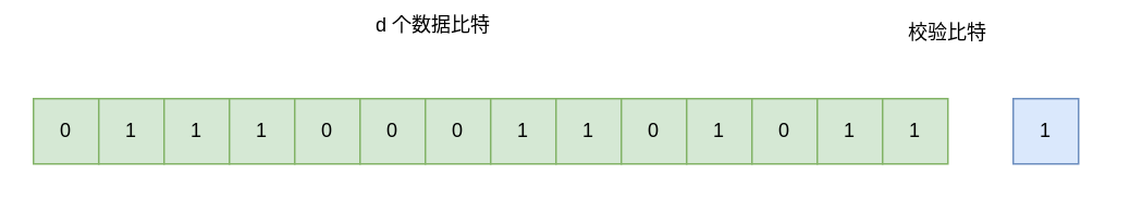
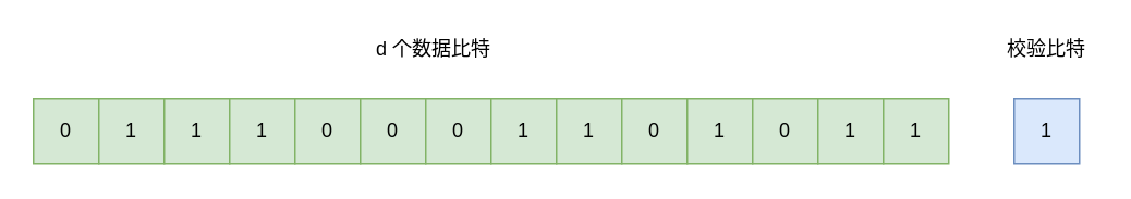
  <mxCell id="0" />
  <mxCell id="1" parent="0" />
  <mxCell id="2" value="0" style="rounded=0;whiteSpace=wrap;html=1;fillColor=#d5e8d4;strokeColor=#82b366;" vertex="1" parent="1"><mxGeometry x="20" y="60" width="40" height="40" as="geometry" /></mxCell>
  <mxCell id="3" value="1" style="rounded=0;whiteSpace=wrap;html=1;fillColor=#d5e8d4;strokeColor=#82b366;" vertex="1" parent="1"><mxGeometry x="60" y="60" width="40" height="40" as="geometry" /></mxCell>
  <mxCell id="4" value="1" style="rounded=0;whiteSpace=wrap;html=1;fillColor=#d5e8d4;strokeColor=#82b366;" vertex="1" parent="1"><mxGeometry x="100" y="60" width="40" height="40" as="geometry" /></mxCell>
  <mxCell id="5" value="1" style="rounded=0;whiteSpace=wrap;html=1;fillColor=#d5e8d4;strokeColor=#82b366;" vertex="1" parent="1"><mxGeometry x="140" y="60" width="40" height="40" as="geometry" /></mxCell>
  <mxCell id="6" value="0" style="rounded=0;whiteSpace=wrap;html=1;fillColor=#d5e8d4;strokeColor=#82b366;" vertex="1" parent="1"><mxGeometry x="180" y="60" width="40" height="40" as="geometry" /></mxCell>
  <mxCell id="7" value="0" style="rounded=0;whiteSpace=wrap;html=1;fillColor=#d5e8d4;strokeColor=#82b366;" vertex="1" parent="1"><mxGeometry x="220" y="60" width="40" height="40" as="geometry" /></mxCell>
  <mxCell id="8" value="0" style="rounded=0;whiteSpace=wrap;html=1;fillColor=#d5e8d4;strokeColor=#82b366;" vertex="1" parent="1"><mxGeometry x="260" y="60" width="40" height="40" as="geometry" /></mxCell>
  <mxCell id="9" value="1" style="rounded=0;whiteSpace=wrap;html=1;fillColor=#d5e8d4;strokeColor=#82b366;" vertex="1" parent="1"><mxGeometry x="300" y="60" width="40" height="40" as="geometry" /></mxCell>
  <mxCell id="10" value="1" style="rounded=0;whiteSpace=wrap;html=1;fillColor=#d5e8d4;strokeColor=#82b366;" vertex="1" parent="1"><mxGeometry x="340" y="60" width="40" height="40" as="geometry" /></mxCell>
  <mxCell id="11" value="0" style="rounded=0;whiteSpace=wrap;html=1;fillColor=#d5e8d4;strokeColor=#82b366;" vertex="1" parent="1"><mxGeometry x="380" y="60" width="40" height="40" as="geometry" /></mxCell>
  <mxCell id="12" value="1" style="rounded=0;whiteSpace=wrap;html=1;fillColor=#d5e8d4;strokeColor=#82b366;" vertex="1" parent="1"><mxGeometry x="420" y="60" width="40" height="40" as="geometry" /></mxCell>
  <mxCell id="13" value="0" style="rounded=0;whiteSpace=wrap;html=1;fillColor=#d5e8d4;strokeColor=#82b366;" vertex="1" parent="1"><mxGeometry x="460" y="60" width="40" height="40" as="geometry" /></mxCell>
  <mxCell id="14" value="1" style="rounded=0;whiteSpace=wrap;html=1;fillColor=#d5e8d4;strokeColor=#82b366;" vertex="1" parent="1"><mxGeometry x="500" y="60" width="40" height="40" as="geometry" /></mxCell>
  <mxCell id="15" value="1" style="rounded=0;whiteSpace=wrap;html=1;fillColor=#d5e8d4;strokeColor=#82b366;" vertex="1" parent="1"><mxGeometry x="540" y="60" width="40" height="40" as="geometry" /></mxCell>
  <mxCell id="16" value="1" style="rounded=0;whiteSpace=wrap;html=1;fillColor=#dae8fc;strokeColor=#6c8ebf;" vertex="1" parent="1"><mxGeometry x="620" y="60" width="40" height="40" as="geometry" /></mxCell>
- <mxCell id="17" value="d 个数据比特" style="text;html=1;strokeColor=none;fillColor=none;align=center;verticalAlign=middle;whiteSpace=wrap;rounded=0;" vertex="1" parent="1"><mxGeometry x="210" y="5" width="110" height="20" as="geometry" /></mxCell>
- <mxCell id="18" value="校验比特" style="text;html=1;strokeColor=none;fillColor=none;align=center;verticalAlign=middle;whiteSpace=wrap;rounded=0;" vertex="1" parent="1"><mxGeometry x="550" y="10" width="60" height="20" as="geometry" /></mxCell>
+ <mxCell id="17" value="d 个数据比特" style="text;html=1;strokeColor=none;fillColor=none;align=center;verticalAlign=middle;whiteSpace=wrap;rounded=0;" vertex="1" parent="1"><mxGeometry x="210" y="20" width="110" height="20" as="geometry" /></mxCell>
+ <mxCell id="18" value="校验比特" style="text;html=1;strokeColor=none;fillColor=none;align=center;verticalAlign=middle;whiteSpace=wrap;rounded=0;" vertex="1" parent="1"><mxGeometry x="610" y="20" width="60" height="20" as="geometry" /></mxCell>
